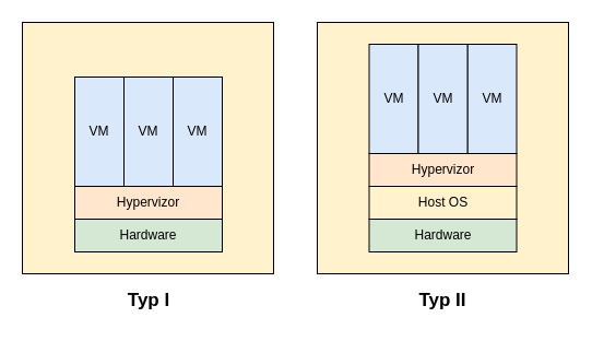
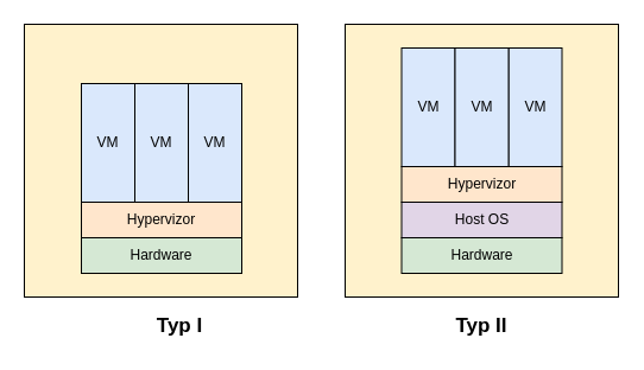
  <mxCell id="0" />
  <mxCell id="1" parent="0" />
  <mxCell id="2" value="" style="whiteSpace=wrap;html=1;aspect=fixed;fillColor=#fff2cc;strokeColor=#000000;" parent="1" vertex="1"><mxGeometry x="20" y="20" width="230" height="230" as="geometry" /></mxCell>
  <mxCell id="3" value="" style="whiteSpace=wrap;html=1;aspect=fixed;fillColor=#fff2cc;strokeColor=#000000;" parent="1" vertex="1"><mxGeometry x="290" y="20" width="230" height="230" as="geometry" /></mxCell>
  <mxCell id="4" value="Hypervizor" style="rounded=0;whiteSpace=wrap;html=1;fillColor=#ffe6cc;strokeColor=#000000;" parent="1" vertex="1"><mxGeometry x="68" y="170" width="135" height="30" as="geometry" /></mxCell>
  <mxCell id="5" value="VM" style="rounded=0;whiteSpace=wrap;html=1;fillColor=#dae8fc;strokeColor=#000000;" parent="1" vertex="1"><mxGeometry x="158" y="70" width="45" height="100" as="geometry" /></mxCell>
  <mxCell id="6" value="VM" style="rounded=0;whiteSpace=wrap;html=1;fillColor=#dae8fc;strokeColor=#000000;" parent="1" vertex="1"><mxGeometry x="68" y="70" width="45" height="100" as="geometry" /></mxCell>
  <mxCell id="7" value="VM" style="rounded=0;whiteSpace=wrap;html=1;fillColor=#dae8fc;strokeColor=#000000;" parent="1" vertex="1"><mxGeometry x="113" y="70" width="45" height="100" as="geometry" /></mxCell>
  <mxCell id="8" value="Hardware" style="rounded=0;whiteSpace=wrap;html=1;fillColor=#d5e8d4;strokeColor=#000000;" parent="1" vertex="1"><mxGeometry x="68" y="200" width="135" height="30" as="geometry" /></mxCell>
  <mxCell id="9" value="Hypervizor" style="rounded=0;whiteSpace=wrap;html=1;fillColor=#ffe6cc;strokeColor=#000000;" parent="1" vertex="1"><mxGeometry x="337.5" y="140" width="135" height="30" as="geometry" /></mxCell>
  <mxCell id="10" value="VM" style="rounded=0;whiteSpace=wrap;html=1;fillColor=#dae8fc;strokeColor=#000000;" parent="1" vertex="1"><mxGeometry x="427.5" y="40" width="45" height="100" as="geometry" /></mxCell>
  <mxCell id="11" value="VM" style="rounded=0;whiteSpace=wrap;html=1;fillColor=#dae8fc;strokeColor=#000000;" parent="1" vertex="1"><mxGeometry x="337.5" y="40" width="45" height="100" as="geometry" /></mxCell>
  <mxCell id="12" value="VM" style="rounded=0;whiteSpace=wrap;html=1;fillColor=#dae8fc;strokeColor=#000000;" parent="1" vertex="1"><mxGeometry x="382.5" y="40" width="45" height="100" as="geometry" /></mxCell>
  <mxCell id="13" value="Hardware" style="rounded=0;whiteSpace=wrap;html=1;fillColor=#d5e8d4;strokeColor=#000000;" parent="1" vertex="1"><mxGeometry x="337.5" y="200" width="135" height="30" as="geometry" /></mxCell>
- <mxCell id="14" value="Host OS" style="rounded=0;whiteSpace=wrap;html=1;fillColor=#fff2cc;strokeColor=#000000;" parent="1" vertex="1"><mxGeometry x="337.5" y="170" width="135" height="30" as="geometry" /></mxCell>
- <mxCell id="15" value="&lt;font style=&quot;font-size: 17px;&quot;&gt;&lt;b&gt;Typ I&lt;/b&gt;&lt;/font&gt;" style="text;html=1;strokeColor=none;fillColor=none;align=center;verticalAlign=middle;whiteSpace=wrap;rounded=0;" parent="1" vertex="1"><mxGeometry x="105.5" y="260" width="60" height="30" as="geometry" /></mxCell>
+ <mxCell id="14" value="Host OS" style="rounded=0;whiteSpace=wrap;html=1;fillColor=#e1d5e7;strokeColor=#000000;" parent="1" vertex="1"><mxGeometry x="337.5" y="170" width="135" height="30" as="geometry" /></mxCell>
+ <mxCell id="15" value="&lt;font style=&quot;font-size: 17px;&quot;&gt;&lt;b&gt;Typ I&lt;/b&gt;&lt;/font&gt;" style="text;html=1;strokeColor=none;fillColor=none;align=center;verticalAlign=middle;whiteSpace=wrap;rounded=0;" parent="1" vertex="1"><mxGeometry x="120.5" y="260" width="60" height="30" as="geometry" /></mxCell>
  <mxCell id="16" value="&lt;font style=&quot;font-size: 17px;&quot;&gt;&lt;b&gt;Typ II&lt;br&gt;&lt;/b&gt;&lt;/font&gt;" style="text;html=1;strokeColor=none;fillColor=none;align=center;verticalAlign=middle;whiteSpace=wrap;rounded=0;" parent="1" vertex="1"><mxGeometry x="375" y="260" width="60" height="30" as="geometry" /></mxCell>
